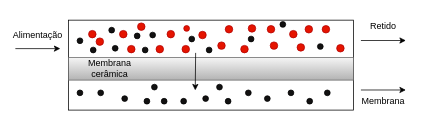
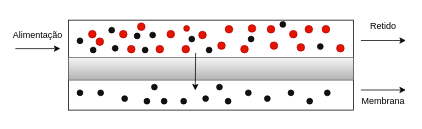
  <mxCell id="0" />
  <mxCell id="1" parent="0" />
  <mxCell id="2" value="" style="endArrow=classic;html=1;rounded=0;" edge="1" parent="1"><mxGeometry width="50" height="50" relative="1" as="geometry"><mxPoint x="20" y="64.32" as="sourcePoint" /><mxPoint x="80" y="64.32" as="targetPoint" /></mxGeometry></mxCell>
  <mxCell id="3" value="Alimentação" style="text;html=1;strokeColor=none;fillColor=none;align=center;verticalAlign=middle;whiteSpace=wrap;rounded=0;" vertex="1" parent="1"><mxGeometry x="20" y="31.65" width="60" height="30" as="geometry" /></mxCell>
  <mxCell id="4" value="" style="rounded=0;whiteSpace=wrap;html=1;" vertex="1" parent="1"><mxGeometry x="91" y="26.33" width="380" height="120" as="geometry" /></mxCell>
  <mxCell id="5" value="" style="rounded=0;whiteSpace=wrap;html=1;fillColor=#f5f5f5;strokeColor=#666666;gradientColor=#b3b3b3;" vertex="1" parent="1"><mxGeometry x="91" y="76.33" width="380" height="30" as="geometry" /></mxCell>
  <mxCell id="6" value="" style="endArrow=classic;html=1;rounded=0;" edge="1" parent="1"><mxGeometry width="50" height="50" relative="1" as="geometry"><mxPoint x="260.5" y="70" as="sourcePoint" /><mxPoint x="260" y="120" as="targetPoint" /></mxGeometry></mxCell>
  <mxCell id="7" value="" style="endArrow=classic;html=1;rounded=0;" edge="1" parent="1"><mxGeometry width="50" height="50" relative="1" as="geometry"><mxPoint x="481" y="119.5" as="sourcePoint" /><mxPoint x="541" y="119.5" as="targetPoint" /></mxGeometry></mxCell>
  <mxCell id="8" value="" style="endArrow=classic;html=1;rounded=0;" edge="1" parent="1"><mxGeometry width="50" height="50" relative="1" as="geometry"><mxPoint x="481" y="53.49" as="sourcePoint" /><mxPoint x="541" y="53.49" as="targetPoint" /></mxGeometry></mxCell>
- <mxCell id="9" value="Membrana cerâmica" style="text;html=1;strokeColor=none;fillColor=none;align=center;verticalAlign=middle;whiteSpace=wrap;rounded=0;" vertex="1" parent="1"><mxGeometry x="91" y="76.33" width="110" height="30" as="geometry" /></mxCell>
  <mxCell id="10" value="Retido" style="text;html=1;strokeColor=none;fillColor=none;align=center;verticalAlign=middle;whiteSpace=wrap;rounded=0;" vertex="1" parent="1"><mxGeometry x="481" y="20" width="60" height="30" as="geometry" /></mxCell>
  <mxCell id="11" value="Membrana" style="text;html=1;strokeColor=none;fillColor=none;align=center;verticalAlign=middle;whiteSpace=wrap;rounded=0;" vertex="1" parent="1"><mxGeometry x="481" y="119.5" width="60" height="30" as="geometry" /></mxCell>
  <mxCell id="12" value="" style="ellipse;whiteSpace=wrap;html=1;aspect=fixed;fillColor=#121111;" vertex="1" parent="1"><mxGeometry x="102.34" y="50" width="7.66" height="7.66" as="geometry" /></mxCell>
  <mxCell id="13" value="" style="ellipse;whiteSpace=wrap;html=1;aspect=fixed;fillColor=#e51400;fontColor=#ffffff;strokeColor=#B20000;" vertex="1" parent="1"><mxGeometry x="117.67" y="40" width="10" height="10" as="geometry" /></mxCell>
  <mxCell id="14" value="" style="ellipse;whiteSpace=wrap;html=1;aspect=fixed;fillColor=#e51400;fontColor=#ffffff;strokeColor=#B20000;" vertex="1" parent="1"><mxGeometry x="127.67" y="50" width="10" height="10" as="geometry" /></mxCell>
  <mxCell id="15" value="" style="ellipse;whiteSpace=wrap;html=1;aspect=fixed;fillColor=#e51400;fontColor=#ffffff;strokeColor=#B20000;" vertex="1" parent="1"><mxGeometry x="183" y="30" width="10" height="10" as="geometry" /></mxCell>
  <mxCell id="16" value="" style="ellipse;whiteSpace=wrap;html=1;aspect=fixed;fillColor=#e51400;fontColor=#ffffff;strokeColor=#B20000;" vertex="1" parent="1"><mxGeometry x="158.99" y="40" width="10" height="10" as="geometry" /></mxCell>
  <mxCell id="17" value="" style="ellipse;whiteSpace=wrap;html=1;aspect=fixed;fillColor=#e51400;fontColor=#ffffff;strokeColor=#B20000;" vertex="1" parent="1"><mxGeometry x="169.66" y="60" width="10" height="10" as="geometry" /></mxCell>
  <mxCell id="18" value="" style="ellipse;whiteSpace=wrap;html=1;aspect=fixed;fillColor=#e51400;fontColor=#ffffff;strokeColor=#B20000;" vertex="1" parent="1"><mxGeometry x="207.67" y="60" width="10" height="10" as="geometry" /></mxCell>
  <mxCell id="19" value="" style="ellipse;whiteSpace=wrap;html=1;aspect=fixed;fillColor=#e51400;fontColor=#ffffff;strokeColor=#B20000;" vertex="1" parent="1"><mxGeometry x="222.33" y="40" width="10" height="10" as="geometry" /></mxCell>
  <mxCell id="20" value="" style="ellipse;whiteSpace=wrap;html=1;aspect=fixed;fillColor=#121111;" vertex="1" parent="1"><mxGeometry x="149.33" y="60" width="7.66" height="7.66" as="geometry" /></mxCell>
  <mxCell id="21" value="" style="ellipse;whiteSpace=wrap;html=1;aspect=fixed;fillColor=#121111;" vertex="1" parent="1"><mxGeometry x="199.33" y="42.34" width="7.66" height="7.66" as="geometry" /></mxCell>
  <mxCell id="22" value="" style="ellipse;whiteSpace=wrap;html=1;aspect=fixed;fillColor=#121111;" vertex="1" parent="1"><mxGeometry x="423" y="57.66" width="7.66" height="7.66" as="geometry" /></mxCell>
  <mxCell id="23" value="" style="ellipse;whiteSpace=wrap;html=1;aspect=fixed;fillColor=#e51400;fontColor=#ffffff;strokeColor=#B20000;" vertex="1" parent="1"><mxGeometry x="264.66" y="41.17" width="10" height="10" as="geometry" /></mxCell>
  <mxCell id="24" value="" style="ellipse;whiteSpace=wrap;html=1;aspect=fixed;fillColor=#e51400;fontColor=#ffffff;strokeColor=#B20000;" vertex="1" parent="1"><mxGeometry x="242.33" y="60" width="10" height="10" as="geometry" /></mxCell>
  <mxCell id="25" value="" style="ellipse;whiteSpace=wrap;html=1;aspect=fixed;fillColor=#e51400;fontColor=#ffffff;strokeColor=#B20000;" vertex="1" parent="1"><mxGeometry x="244.66" y="33.5" width="7.67" height="7.67" as="geometry" /></mxCell>
  <mxCell id="26" value="" style="ellipse;whiteSpace=wrap;html=1;aspect=fixed;fillColor=#e51400;fontColor=#ffffff;strokeColor=#B20000;" vertex="1" parent="1"><mxGeometry x="290" y="55.32" width="10" height="10" as="geometry" /></mxCell>
  <mxCell id="27" value="" style="ellipse;whiteSpace=wrap;html=1;aspect=fixed;fillColor=#e51400;fontColor=#ffffff;strokeColor=#B20000;" vertex="1" parent="1"><mxGeometry x="300" y="33.5" width="10" height="10" as="geometry" /></mxCell>
  <mxCell id="28" value="" style="ellipse;whiteSpace=wrap;html=1;aspect=fixed;fillColor=#e51400;fontColor=#ffffff;strokeColor=#B20000;" vertex="1" parent="1"><mxGeometry x="320.67" y="60" width="10" height="10" as="geometry" /></mxCell>
  <mxCell id="29" value="" style="ellipse;whiteSpace=wrap;html=1;aspect=fixed;fillColor=#e51400;fontColor=#ffffff;strokeColor=#B20000;" vertex="1" parent="1"><mxGeometry x="356" y="33.5" width="10" height="10" as="geometry" /></mxCell>
  <mxCell id="30" value="" style="ellipse;whiteSpace=wrap;html=1;aspect=fixed;fillColor=#e51400;fontColor=#ffffff;strokeColor=#B20000;" vertex="1" parent="1"><mxGeometry x="330.67" y="32.34" width="10" height="10" as="geometry" /></mxCell>
  <mxCell id="31" value="" style="ellipse;whiteSpace=wrap;html=1;aspect=fixed;fillColor=#e51400;fontColor=#ffffff;strokeColor=#B20000;" vertex="1" parent="1"><mxGeometry x="360" y="55.32" width="10" height="10" as="geometry" /></mxCell>
  <mxCell id="32" value="" style="ellipse;whiteSpace=wrap;html=1;aspect=fixed;fillColor=#e51400;fontColor=#ffffff;strokeColor=#B20000;" vertex="1" parent="1"><mxGeometry x="385.83" y="40" width="10" height="10" as="geometry" /></mxCell>
  <mxCell id="33" value="" style="ellipse;whiteSpace=wrap;html=1;aspect=fixed;fillColor=#e51400;fontColor=#ffffff;strokeColor=#B20000;" vertex="1" parent="1"><mxGeometry x="429.33" y="33.5" width="10" height="10" as="geometry" /></mxCell>
  <mxCell id="34" value="" style="ellipse;whiteSpace=wrap;html=1;aspect=fixed;fillColor=#e51400;fontColor=#ffffff;strokeColor=#B20000;" vertex="1" parent="1"><mxGeometry x="395.83" y="57.66" width="10" height="10" as="geometry" /></mxCell>
  <mxCell id="35" value="" style="ellipse;whiteSpace=wrap;html=1;aspect=fixed;fillColor=#e51400;fontColor=#ffffff;strokeColor=#B20000;" vertex="1" parent="1"><mxGeometry x="448.66" y="58.83" width="10" height="10" as="geometry" /></mxCell>
  <mxCell id="36" value="" style="ellipse;whiteSpace=wrap;html=1;aspect=fixed;fillColor=#e51400;fontColor=#ffffff;strokeColor=#B20000;" vertex="1" parent="1"><mxGeometry x="406.5" y="33.5" width="10" height="10" as="geometry" /></mxCell>
  <mxCell id="37" value="" style="ellipse;whiteSpace=wrap;html=1;aspect=fixed;fillColor=#121111;" vertex="1" parent="1"><mxGeometry x="144.67" y="35.84" width="7.66" height="7.66" as="geometry" /></mxCell>
  <mxCell id="38" value="" style="ellipse;whiteSpace=wrap;html=1;aspect=fixed;fillColor=#121111;" vertex="1" parent="1"><mxGeometry x="120.01" y="62.34" width="7.66" height="7.66" as="geometry" /></mxCell>
  <mxCell id="39" value="" style="ellipse;whiteSpace=wrap;html=1;aspect=fixed;fillColor=#121111;" vertex="1" parent="1"><mxGeometry x="189.33" y="62.34" width="7.66" height="7.66" as="geometry" /></mxCell>
  <mxCell id="40" value="" style="ellipse;whiteSpace=wrap;html=1;aspect=fixed;fillColor=#121111;" vertex="1" parent="1"><mxGeometry x="274.66" y="62.34" width="7.66" height="7.66" as="geometry" /></mxCell>
  <mxCell id="41" value="" style="ellipse;whiteSpace=wrap;html=1;aspect=fixed;fillColor=#121111;" vertex="1" parent="1"><mxGeometry x="178.66" y="43.51" width="7.66" height="7.66" as="geometry" /></mxCell>
  <mxCell id="42" value="" style="ellipse;whiteSpace=wrap;html=1;aspect=fixed;fillColor=#121111;" vertex="1" parent="1"><mxGeometry x="251.51" y="47.66" width="7.66" height="7.66" as="geometry" /></mxCell>
  <mxCell id="43" value="" style="ellipse;whiteSpace=wrap;html=1;aspect=fixed;fillColor=#121111;" vertex="1" parent="1"><mxGeometry x="330.67" y="47.66" width="7.66" height="7.66" as="geometry" /></mxCell>
  <mxCell id="44" value="" style="ellipse;whiteSpace=wrap;html=1;aspect=fixed;fillColor=#121111;" vertex="1" parent="1"><mxGeometry x="373" y="28.18" width="7.66" height="7.66" as="geometry" /></mxCell>
  <mxCell id="45" value="" style="ellipse;whiteSpace=wrap;html=1;aspect=fixed;fillColor=#121111;" vertex="1" parent="1"><mxGeometry x="102.34" y="119.5" width="7.66" height="7.66" as="geometry" /></mxCell>
  <mxCell id="46" value="" style="ellipse;whiteSpace=wrap;html=1;aspect=fixed;fillColor=#121111;" vertex="1" parent="1"><mxGeometry x="162" y="127.16" width="7.66" height="7.66" as="geometry" /></mxCell>
  <mxCell id="47" value="" style="ellipse;whiteSpace=wrap;html=1;aspect=fixed;fillColor=#121111;" vertex="1" parent="1"><mxGeometry x="201.67" y="111.84" width="7.66" height="7.66" as="geometry" /></mxCell>
  <mxCell id="48" value="" style="ellipse;whiteSpace=wrap;html=1;aspect=fixed;fillColor=#121111;" vertex="1" parent="1"><mxGeometry x="191.67" y="130.67" width="7.66" height="7.66" as="geometry" /></mxCell>
  <mxCell id="49" value="" style="ellipse;whiteSpace=wrap;html=1;aspect=fixed;fillColor=#121111;" vertex="1" parent="1"><mxGeometry x="214.67" y="130.67" width="7.66" height="7.66" as="geometry" /></mxCell>
  <mxCell id="50" value="" style="ellipse;whiteSpace=wrap;html=1;aspect=fixed;fillColor=#121111;" vertex="1" parent="1"><mxGeometry x="270" y="127.16" width="7.66" height="7.66" as="geometry" /></mxCell>
  <mxCell id="51" value="" style="ellipse;whiteSpace=wrap;html=1;aspect=fixed;fillColor=#121111;" vertex="1" parent="1"><mxGeometry x="288.5" y="111.84" width="7.66" height="7.66" as="geometry" /></mxCell>
  <mxCell id="52" value="" style="ellipse;whiteSpace=wrap;html=1;aspect=fixed;fillColor=#121111;" vertex="1" parent="1"><mxGeometry x="300" y="130.67" width="7.66" height="7.66" as="geometry" /></mxCell>
  <mxCell id="53" value="" style="ellipse;whiteSpace=wrap;html=1;aspect=fixed;fillColor=#121111;" vertex="1" parent="1"><mxGeometry x="240.67" y="130.67" width="7.66" height="7.66" as="geometry" /></mxCell>
  <mxCell id="54" value="" style="ellipse;whiteSpace=wrap;html=1;aspect=fixed;fillColor=#121111;" vertex="1" parent="1"><mxGeometry x="326.99" y="119.5" width="7.66" height="7.66" as="geometry" /></mxCell>
  <mxCell id="55" value="" style="ellipse;whiteSpace=wrap;html=1;aspect=fixed;fillColor=#121111;" vertex="1" parent="1"><mxGeometry x="352.34" y="127.16" width="7.66" height="7.66" as="geometry" /></mxCell>
  <mxCell id="56" value="" style="ellipse;whiteSpace=wrap;html=1;aspect=fixed;fillColor=#121111;" vertex="1" parent="1"><mxGeometry x="383.84" y="119.5" width="7.66" height="7.66" as="geometry" /></mxCell>
  <mxCell id="57" value="" style="ellipse;whiteSpace=wrap;html=1;aspect=fixed;fillColor=#121111;" vertex="1" parent="1"><mxGeometry x="408.84" y="130.67" width="7.66" height="7.66" as="geometry" /></mxCell>
  <mxCell id="58" value="" style="ellipse;whiteSpace=wrap;html=1;aspect=fixed;fillColor=#121111;" vertex="1" parent="1"><mxGeometry x="432.34" y="119.5" width="7.66" height="7.66" as="geometry" /></mxCell>
  <mxCell id="59" value="" style="ellipse;whiteSpace=wrap;html=1;aspect=fixed;fillColor=#121111;" vertex="1" parent="1"><mxGeometry x="130.01" y="119.5" width="7.66" height="7.66" as="geometry" /></mxCell>
